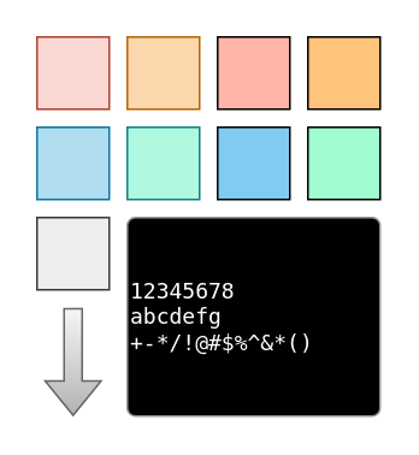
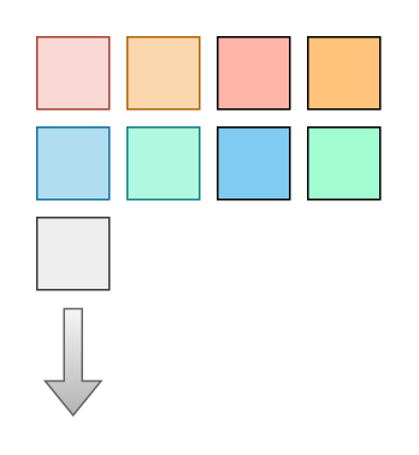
  <mxCell id="0" />
  <mxCell id="1" parent="0" />
  <mxCell id="2" value="" style="rounded=0;whiteSpace=wrap;html=1;fillColor=#fad9d5;strokeColor=#ae4132;" vertex="1" parent="1"><mxGeometry x="20" y="20" width="40" height="40" as="geometry" /></mxCell>
  <mxCell id="3" value="" style="rounded=0;whiteSpace=wrap;html=1;fillColor=#fad7ac;strokeColor=#b46504;" vertex="1" parent="1"><mxGeometry x="70" y="20" width="40" height="40" as="geometry" /></mxCell>
  <mxCell id="4" value="" style="rounded=0;whiteSpace=wrap;html=1;fillColor=#b1ddf0;strokeColor=#10739e;" vertex="1" parent="1"><mxGeometry x="20" y="70" width="40" height="40" as="geometry" /></mxCell>
  <mxCell id="5" value="" style="rounded=0;whiteSpace=wrap;html=1;fillColor=#B0F9E0;strokeColor=#0E8088;" vertex="1" parent="1"><mxGeometry x="70" y="70" width="40" height="40" as="geometry" /></mxCell>
  <mxCell id="6" value="" style="rounded=0;whiteSpace=wrap;html=1;fillColor=#FFC37B;" vertex="1" parent="1"><mxGeometry x="170" y="20" width="40" height="40" as="geometry" /></mxCell>
  <mxCell id="7" value="" style="rounded=0;whiteSpace=wrap;html=1;fillColor=#FFB5A8;" vertex="1" parent="1"><mxGeometry x="120" y="20" width="40" height="40" as="geometry" /></mxCell>
  <mxCell id="8" value="" style="rounded=0;whiteSpace=wrap;html=1;fillColor=#A1FCD0;" vertex="1" parent="1"><mxGeometry x="170" y="70" width="40" height="40" as="geometry" /></mxCell>
  <mxCell id="9" value="" style="rounded=0;whiteSpace=wrap;html=1;fillColor=#80CBF2;" vertex="1" parent="1"><mxGeometry x="120" y="70" width="40" height="40" as="geometry" /></mxCell>
  <mxCell id="10" value="" style="edgeStyle=orthogonalEdgeStyle;rounded=0;orthogonalLoop=1;jettySize=auto;html=1;shape=flexArrow;fillColor=#F5F5F5;gradientColor=#B3B3B3;strokeColor=#666666;" edge="1" parent="1"><mxGeometry relative="1" as="geometry"><mxPoint x="40" y="170" as="sourcePoint" /><mxPoint x="40" y="230" as="targetPoint" /></mxGeometry></mxCell>
  <mxCell id="11" value="" style="rounded=0;whiteSpace=wrap;html=1;fillColor=#EEEEEE;strokeColor=#36393D;" vertex="1" parent="1"><mxGeometry x="20" y="120" width="40" height="40" as="geometry" /></mxCell>
- <mxCell id="12" value="&lt;pre&gt;&lt;font color=&quot;#ffffff&quot;&gt;12345678&lt;br&gt;&lt;/font&gt;&lt;font color=&quot;#ffffff&quot;&gt;abcdefg&lt;br&gt;&lt;/font&gt;&lt;font color=&quot;#ffffff&quot;&gt;+-*/!@#$%^&amp;amp;*()&lt;/font&gt;&lt;/pre&gt;" style="rounded=1;whiteSpace=wrap;html=1;arcSize=4;fillColor=#000000;strokeColor=#999999;align=left;" vertex="1" parent="1"><mxGeometry x="70" y="120" width="140" height="110" as="geometry" /></mxCell>
